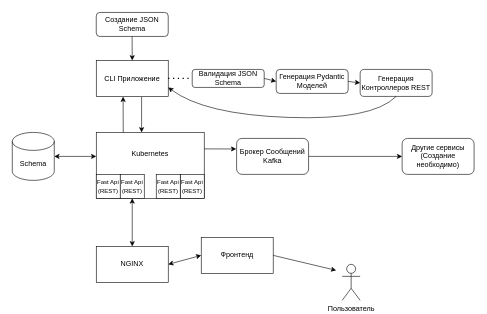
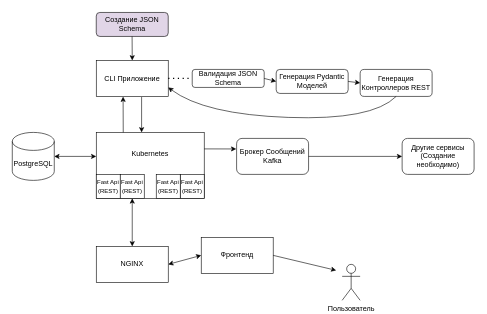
  <mxCell id="0" />
  <mxCell id="1" parent="0" />
- <mxCell id="2" value="Создание JSON Schema" style="rounded=1;whiteSpace=wrap;html=1;fontSize=12;glass=0;strokeWidth=1;shadow=0;" parent="1" vertex="1"><mxGeometry x="160" y="20" width="120" height="40" as="geometry" /></mxCell>
+ <mxCell id="2" value="Создание JSON Schema" style="rounded=1;whiteSpace=wrap;html=1;fontSize=12;glass=0;strokeWidth=1;shadow=0;fillColor=#e1d5e7;" parent="1" vertex="1"><mxGeometry x="160" y="20" width="120" height="40" as="geometry" /></mxCell>
  <mxCell id="3" value="CLI Приложение" style="rounded=0;whiteSpace=wrap;html=1;" vertex="1" parent="1"><mxGeometry x="160" y="100" width="120" height="60" as="geometry" /></mxCell>
  <mxCell id="4" value="Валидация JSON Schema" style="rounded=1;whiteSpace=wrap;html=1;" vertex="1" parent="1"><mxGeometry x="320" y="115" width="120" height="30" as="geometry" /></mxCell>
  <mxCell id="5" value="Генерация Pydantic Моделей" style="rounded=1;whiteSpace=wrap;html=1;" vertex="1" parent="1"><mxGeometry x="460" y="115" width="120" height="40" as="geometry" /></mxCell>
  <mxCell id="6" value="Генерация Контроллеров REST" style="rounded=1;whiteSpace=wrap;html=1;" vertex="1" parent="1"><mxGeometry x="600" y="115" width="120" height="45" as="geometry" /></mxCell>
  <mxCell id="7" value="" style="endArrow=classic;html=1;rounded=0;exitX=1;exitY=0.5;exitDx=0;exitDy=0;entryX=0;entryY=0.5;entryDx=0;entryDy=0;" edge="1" parent="1" source="4" target="5"><mxGeometry width="50" height="50" relative="1" as="geometry"><mxPoint x="330" y="240" as="sourcePoint" /><mxPoint x="380" y="190" as="targetPoint" /></mxGeometry></mxCell>
  <mxCell id="8" value="" style="endArrow=classic;html=1;rounded=0;exitX=1;exitY=0.5;exitDx=0;exitDy=0;entryX=0;entryY=0.5;entryDx=0;entryDy=0;" edge="1" parent="1" source="5" target="6"><mxGeometry width="50" height="50" relative="1" as="geometry"><mxPoint x="450" y="150" as="sourcePoint" /><mxPoint x="470" y="150" as="targetPoint" /></mxGeometry></mxCell>
  <mxCell id="9" value="" style="endArrow=none;dashed=1;html=1;dashPattern=1 3;strokeWidth=2;rounded=0;exitX=1;exitY=0.5;exitDx=0;exitDy=0;entryX=0;entryY=0.5;entryDx=0;entryDy=0;" edge="1" parent="1" source="3" target="4"><mxGeometry width="50" height="50" relative="1" as="geometry"><mxPoint x="400" y="260" as="sourcePoint" /><mxPoint x="450" y="210" as="targetPoint" /></mxGeometry></mxCell>
  <mxCell id="10" value="" style="endArrow=classic;html=1;rounded=0;exitX=0.498;exitY=1.033;exitDx=0;exitDy=0;exitPerimeter=0;entryX=0.5;entryY=0;entryDx=0;entryDy=0;" edge="1" parent="1" target="3"><mxGeometry width="50" height="50" relative="1" as="geometry"><mxPoint x="219.76" y="60" as="sourcePoint" /><mxPoint x="219.76" y="118" as="targetPoint" /></mxGeometry></mxCell>
  <mxCell id="11" value="&lt;p style=&quot;line-height: 250%; margin-top: -50px;&quot;&gt;Kubernetes&lt;/p&gt;" style="rounded=0;whiteSpace=wrap;html=1;strokeWidth=1;" vertex="1" parent="1"><mxGeometry x="160" y="220" width="180" height="110" as="geometry" /></mxCell>
  <mxCell id="12" value="" style="endArrow=classic;startArrow=classic;html=1;rounded=0;" edge="1" parent="1" target="13"><mxGeometry width="50" height="50" relative="1" as="geometry"><mxPoint x="160" y="260" as="sourcePoint" /><mxPoint x="360" y="260" as="targetPoint" /></mxGeometry></mxCell>
- <mxCell id="13" value="Schema" style="shape=cylinder3;whiteSpace=wrap;html=1;boundedLbl=1;backgroundOutline=1;size=15;" vertex="1" parent="1"><mxGeometry x="20" y="220" width="70" height="80" as="geometry" /></mxCell>
+ <mxCell id="13" value="PostgreSQL" style="shape=cylinder3;whiteSpace=wrap;html=1;boundedLbl=1;backgroundOutline=1;size=15;" vertex="1" parent="1"><mxGeometry x="20" y="220" width="70" height="80" as="geometry" /></mxCell>
  <mxCell id="14" value="" style="endArrow=classic;startArrow=classic;html=1;rounded=0;entryX=0.5;entryY=1;entryDx=0;entryDy=0;exitX=0.5;exitY=0;exitDx=0;exitDy=0;" edge="1" parent="1" source="28" target="26"><mxGeometry width="50" height="50" relative="1" as="geometry"><mxPoint x="220" y="380" as="sourcePoint" /><mxPoint x="230" y="350" as="targetPoint" /></mxGeometry></mxCell>
  <mxCell id="15" value="Фронтенд" style="rounded=0;whiteSpace=wrap;html=1;" vertex="1" parent="1"><mxGeometry x="335" y="395" width="120" height="60" as="geometry" /></mxCell>
  <mxCell id="16" value="Пользователь" style="shape=umlActor;verticalLabelPosition=bottom;verticalAlign=top;html=1;outlineConnect=0;" vertex="1" parent="1"><mxGeometry x="570" y="440" width="30" height="60" as="geometry" /></mxCell>
  <mxCell id="17" value="" style="endArrow=classic;html=1;rounded=0;exitX=1;exitY=0.5;exitDx=0;exitDy=0;" edge="1" parent="1" source="15"><mxGeometry width="50" height="50" relative="1" as="geometry"><mxPoint x="330" y="430" as="sourcePoint" /><mxPoint x="560" y="450" as="targetPoint" /></mxGeometry></mxCell>
  <mxCell id="18" value="" style="endArrow=classic;html=1;rounded=0;exitX=1;exitY=0.25;exitDx=0;exitDy=0;entryX=-0.005;entryY=0.293;entryDx=0;entryDy=0;entryPerimeter=0;" edge="1" parent="1" source="11" target="19"><mxGeometry width="50" height="50" relative="1" as="geometry"><mxPoint x="380" y="340" as="sourcePoint" /><mxPoint x="420" y="260" as="targetPoint" /></mxGeometry></mxCell>
  <mxCell id="19" value="Брокер Сообщений&lt;br&gt;Kafka" style="rounded=1;whiteSpace=wrap;html=1;" vertex="1" parent="1"><mxGeometry x="394" y="230" width="120" height="60" as="geometry" /></mxCell>
  <mxCell id="20" value="" style="endArrow=classic;html=1;rounded=0;exitX=1;exitY=0.5;exitDx=0;exitDy=0;" edge="1" parent="1" source="19"><mxGeometry width="50" height="50" relative="1" as="geometry"><mxPoint x="380" y="340" as="sourcePoint" /><mxPoint x="670" y="260" as="targetPoint" /></mxGeometry></mxCell>
  <mxCell id="21" value="Другие сервисы&lt;br&gt;(Создание необходимо)" style="rounded=1;whiteSpace=wrap;html=1;" vertex="1" parent="1"><mxGeometry x="670" y="230" width="120" height="60" as="geometry" /></mxCell>
  <mxCell id="22" value="" style="endArrow=classic;html=1;rounded=0;entryX=0.373;entryY=1.007;entryDx=0;entryDy=0;entryPerimeter=0;exitX=0.25;exitY=0;exitDx=0;exitDy=0;" edge="1" parent="1" source="11" target="3"><mxGeometry width="50" height="50" relative="1" as="geometry"><mxPoint x="260" y="280" as="sourcePoint" /><mxPoint x="310" y="230" as="targetPoint" /></mxGeometry></mxCell>
  <mxCell id="23" value="" style="endArrow=classic;html=1;rounded=0;entryX=0.42;entryY=0;entryDx=0;entryDy=0;entryPerimeter=0;exitX=0.63;exitY=1.017;exitDx=0;exitDy=0;exitPerimeter=0;" edge="1" parent="1" source="3" target="11"><mxGeometry width="50" height="50" relative="1" as="geometry"><mxPoint x="214" y="230" as="sourcePoint" /><mxPoint x="214" y="171" as="targetPoint" /></mxGeometry></mxCell>
  <mxCell id="24" value="&lt;span style=&quot;font-size: 10px;&quot;&gt;Fast Api&lt;/span&gt;&lt;br style=&quot;font-size: 10px;&quot;&gt;&lt;span style=&quot;font-size: 10px;&quot;&gt;(REST)&lt;/span&gt;" style="whiteSpace=wrap;html=1;aspect=fixed;" vertex="1" parent="1"><mxGeometry x="300" y="290" width="40" height="40" as="geometry" /></mxCell>
  <mxCell id="25" value="&lt;span style=&quot;font-size: 10px;&quot;&gt;Fast Api&lt;/span&gt;&lt;br style=&quot;font-size: 10px;&quot;&gt;&lt;span style=&quot;font-size: 10px;&quot;&gt;(REST)&lt;/span&gt;" style="whiteSpace=wrap;html=1;aspect=fixed;" vertex="1" parent="1"><mxGeometry x="160" y="290" width="40" height="40" as="geometry" /></mxCell>
  <mxCell id="26" value="&lt;span style=&quot;font-size: 10px;&quot;&gt;Fast Api&lt;/span&gt;&lt;br style=&quot;font-size: 10px;&quot;&gt;&lt;span style=&quot;font-size: 10px;&quot;&gt;(REST)&lt;/span&gt;" style="whiteSpace=wrap;html=1;aspect=fixed;" vertex="1" parent="1"><mxGeometry x="200" y="290" width="40" height="40" as="geometry" /></mxCell>
  <mxCell id="27" value="&lt;font style=&quot;font-size: 10px;&quot;&gt;Fast Api&lt;br style=&quot;&quot;&gt;(REST)&lt;/font&gt;" style="whiteSpace=wrap;html=1;aspect=fixed;" vertex="1" parent="1"><mxGeometry x="260" y="290" width="40" height="40" as="geometry" /></mxCell>
  <mxCell id="28" value="NGINX" style="rounded=0;whiteSpace=wrap;html=1;" vertex="1" parent="1"><mxGeometry x="160" y="410" width="120" height="60" as="geometry" /></mxCell>
  <mxCell id="29" value="" style="endArrow=classic;startArrow=classic;html=1;rounded=0;entryX=0;entryY=0.5;entryDx=0;entryDy=0;" edge="1" parent="1" target="15"><mxGeometry width="50" height="50" relative="1" as="geometry"><mxPoint x="280" y="440" as="sourcePoint" /><mxPoint x="330" y="390" as="targetPoint" /></mxGeometry></mxCell>
  <mxCell id="30" value="" style="curved=1;endArrow=classic;html=1;rounded=0;entryX=1;entryY=0.75;entryDx=0;entryDy=0;exitX=0.5;exitY=1;exitDx=0;exitDy=0;" edge="1" parent="1" source="6" target="3"><mxGeometry width="50" height="50" relative="1" as="geometry"><mxPoint x="250" y="230" as="sourcePoint" /><mxPoint x="300" y="180" as="targetPoint" /><Array as="points"><mxPoint x="620" y="200" /><mxPoint x="340" y="190" /></Array></mxGeometry></mxCell>
